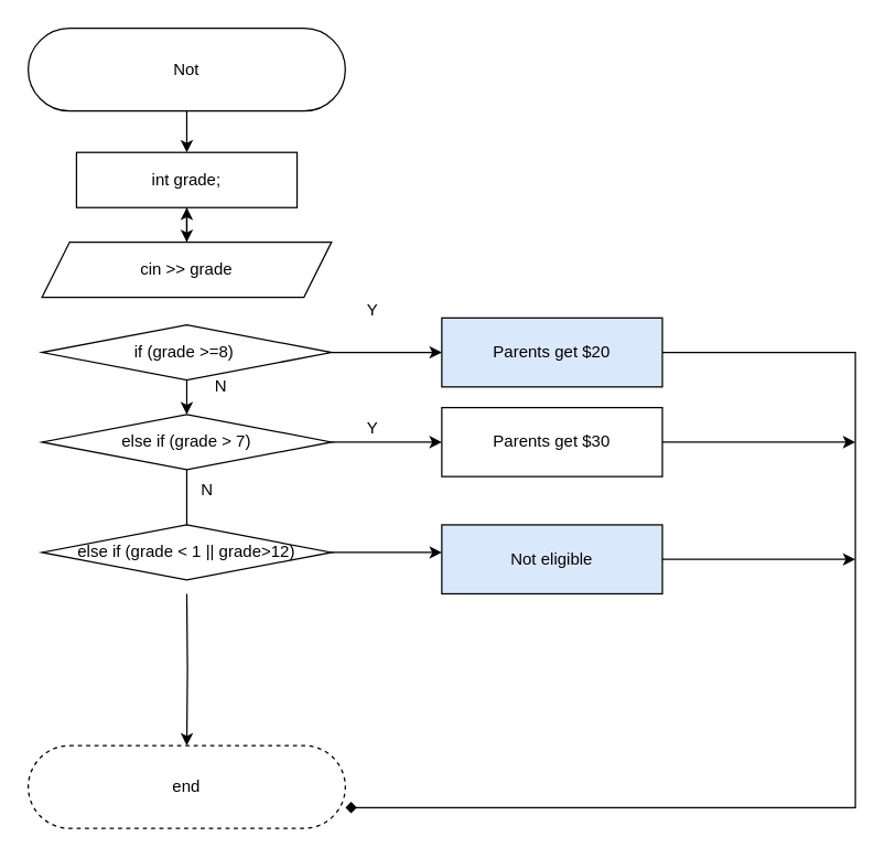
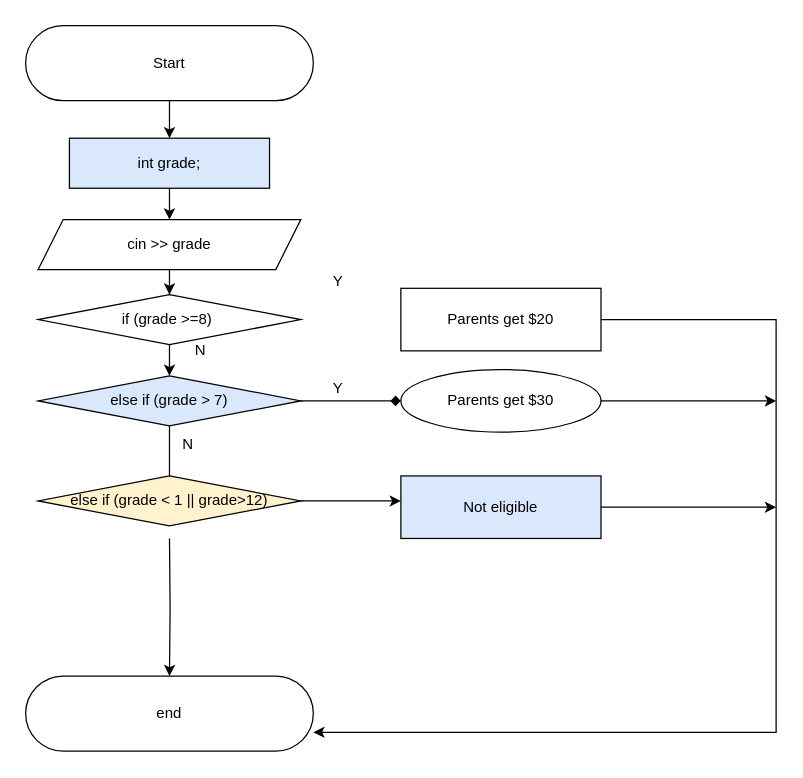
  <mxCell id="0" />
  <mxCell id="1" parent="0" />
- <mxCell id="2" value="end" style="rounded=1;whiteSpace=wrap;html=1;arcSize=50;dashed=1;" parent="1" vertex="1"><mxGeometry x="20" y="540" width="230" height="60" as="geometry" /></mxCell>
- <mxCell id="3" value="" style="edgeStyle=orthogonalEdgeStyle;rounded=0;orthogonalLoop=1;jettySize=auto;html=1;" parent="1" source="4" target="23" edge="1"><mxGeometry relative="1" as="geometry" /></mxCell>
+ <mxCell id="2" value="end" style="rounded=1;whiteSpace=wrap;html=1;arcSize=50;" parent="1" vertex="1"><mxGeometry x="20" y="540" width="230" height="60" as="geometry" /></mxCell>
+ <mxCell id="3" value="" style="edgeStyle=orthogonalEdgeStyle;rounded=0;orthogonalLoop=1;jettySize=auto;html=1;" parent="1" source="4" target="19" edge="1"><mxGeometry relative="1" as="geometry" /></mxCell>
  <mxCell id="4" value="cin &amp;gt;&amp;gt; grade" style="shape=parallelogram;perimeter=parallelogramPerimeter;whiteSpace=wrap;html=1;fixedSize=1;" parent="1" vertex="1"><mxGeometry x="30" y="175" width="210" height="40" as="geometry" /></mxCell>
- <mxCell id="5" value="" style="edgeStyle=orthogonalEdgeStyle;rounded=0;orthogonalLoop=1;jettySize=auto;html=1;" parent="1" source="7" target="10" edge="1"><mxGeometry relative="1" as="geometry" /></mxCell>
+ <mxCell id="5" value="" style="edgeStyle=orthogonalEdgeStyle;rounded=0;orthogonalLoop=1;jettySize=auto;html=1;endArrow=diamond;" parent="1" source="7" target="10" edge="1"><mxGeometry relative="1" as="geometry" /></mxCell>
  <mxCell id="6" style="edgeStyle=orthogonalEdgeStyle;rounded=0;orthogonalLoop=1;jettySize=auto;html=1;exitX=0.5;exitY=1;exitDx=0;exitDy=0;" parent="1" source="7" edge="1"><mxGeometry relative="1" as="geometry"><mxPoint x="135" y="390" as="targetPoint" /></mxGeometry></mxCell>
- <mxCell id="7" value="else if (grade &amp;gt; 7)" style="rhombus;whiteSpace=wrap;html=1;" parent="1" vertex="1"><mxGeometry x="30" y="300" width="210" height="40" as="geometry" /></mxCell>
+ <mxCell id="7" value="else if (grade &amp;gt; 7)" style="rhombus;whiteSpace=wrap;html=1;fillColor=#dae8fc;" parent="1" vertex="1"><mxGeometry x="30" y="300" width="210" height="40" as="geometry" /></mxCell>
  <mxCell id="8" value="" style="edgeStyle=orthogonalEdgeStyle;rounded=0;orthogonalLoop=1;jettySize=auto;html=1;" parent="1" edge="1"><mxGeometry relative="1" as="geometry"><mxPoint x="135" y="80" as="sourcePoint" /><mxPoint x="135" y="110" as="targetPoint" /></mxGeometry></mxCell>
  <mxCell id="9" style="edgeStyle=orthogonalEdgeStyle;rounded=0;orthogonalLoop=1;jettySize=auto;html=1;" parent="1" source="10" edge="1"><mxGeometry relative="1" as="geometry"><mxPoint x="620" y="320" as="targetPoint" /></mxGeometry></mxCell>
- <mxCell id="10" value="Parents get $30" style="rounded=0;whiteSpace=wrap;html=1;" parent="1" vertex="1"><mxGeometry x="320" y="295" width="160" height="50" as="geometry" /></mxCell>
+ <mxCell id="10" value="Parents get $30" style="ellipse;whiteSpace=wrap;html=1;" parent="1" vertex="1"><mxGeometry x="320" y="295" width="160" height="50" as="geometry" /></mxCell>
  <mxCell id="11" value="" style="edgeStyle=orthogonalEdgeStyle;rounded=0;orthogonalLoop=1;jettySize=auto;html=1;exitX=0.5;exitY=1;exitDx=0;exitDy=0;" parent="1" target="2" edge="1"><mxGeometry relative="1" as="geometry"><mxPoint x="135" y="430" as="sourcePoint" /></mxGeometry></mxCell>
  <mxCell id="12" value="Y" style="text;html=1;strokeColor=none;fillColor=none;align=center;verticalAlign=middle;whiteSpace=wrap;rounded=0;" parent="1" vertex="1"><mxGeometry x="250" y="215" width="40" height="20" as="geometry" /></mxCell>
  <mxCell id="13" value="N" style="text;html=1;strokeColor=none;fillColor=none;align=center;verticalAlign=middle;whiteSpace=wrap;rounded=0;" parent="1" vertex="1"><mxGeometry x="130" y="345" width="40" height="20" as="geometry" /></mxCell>
  <mxCell id="14" value="Y" style="text;html=1;strokeColor=none;fillColor=none;align=center;verticalAlign=middle;whiteSpace=wrap;rounded=0;" parent="1" vertex="1"><mxGeometry x="250" y="300" width="40" height="20" as="geometry" /></mxCell>
- <mxCell id="15" style="edgeStyle=orthogonalEdgeStyle;rounded=0;orthogonalLoop=1;jettySize=auto;html=1;entryX=1;entryY=0.75;entryDx=0;entryDy=0;endArrow=diamond;" parent="1" source="16" target="2" edge="1"><mxGeometry relative="1" as="geometry"><mxPoint x="582.5" y="590" as="targetPoint" /><Array as="points"><mxPoint x="620" y="255" /><mxPoint x="620" y="585" /></Array></mxGeometry></mxCell>
- <mxCell id="16" value="Parents get $20" style="rounded=0;whiteSpace=wrap;html=1;fillColor=#dae8fc;" parent="1" vertex="1"><mxGeometry x="320" y="230" width="160" height="50" as="geometry" /></mxCell>
+ <mxCell id="15" style="edgeStyle=orthogonalEdgeStyle;rounded=0;orthogonalLoop=1;jettySize=auto;html=1;entryX=1;entryY=0.75;entryDx=0;entryDy=0;" parent="1" source="16" target="2" edge="1"><mxGeometry relative="1" as="geometry"><mxPoint x="582.5" y="590" as="targetPoint" /><Array as="points"><mxPoint x="620" y="255" /><mxPoint x="620" y="585" /></Array></mxGeometry></mxCell>
+ <mxCell id="16" value="Parents get $20" style="rounded=0;whiteSpace=wrap;html=1;" parent="1" vertex="1"><mxGeometry x="320" y="230" width="160" height="50" as="geometry" /></mxCell>
  <mxCell id="17" value="" style="edgeStyle=orthogonalEdgeStyle;rounded=0;orthogonalLoop=1;jettySize=auto;html=1;" parent="1" source="19" edge="1"><mxGeometry relative="1" as="geometry"><mxPoint x="135" y="300" as="targetPoint" /></mxGeometry></mxCell>
- <mxCell id="18" value="" style="edgeStyle=orthogonalEdgeStyle;rounded=0;orthogonalLoop=1;jettySize=auto;html=1;" parent="1" source="19" target="16" edge="1"><mxGeometry relative="1" as="geometry" /></mxCell>
  <mxCell id="19" value="if (grade &amp;gt;=8)&amp;nbsp;" style="rhombus;whiteSpace=wrap;html=1;" parent="1" vertex="1"><mxGeometry x="30" y="235" width="210" height="40" as="geometry" /></mxCell>
  <mxCell id="20" style="edgeStyle=orthogonalEdgeStyle;rounded=0;orthogonalLoop=1;jettySize=auto;html=1;entryX=0.5;entryY=0;entryDx=0;entryDy=0;" parent="1" target="4" edge="1"><mxGeometry relative="1" as="geometry"><mxPoint x="135" y="150" as="sourcePoint" /></mxGeometry></mxCell>
  <mxCell id="21" value="N" style="text;html=1;strokeColor=none;fillColor=none;align=center;verticalAlign=middle;whiteSpace=wrap;rounded=0;" vertex="1" parent="1"><mxGeometry x="140" y="270" width="40" height="20" as="geometry" /></mxCell>
- <mxCell id="22" value="Not" style="rounded=1;whiteSpace=wrap;html=1;arcSize=50;" vertex="1" parent="1"><mxGeometry x="20" y="20" width="230" height="60" as="geometry" /></mxCell>
- <mxCell id="23" value="int grade;" style="rounded=0;whiteSpace=wrap;html=1;" vertex="1" parent="1"><mxGeometry x="55" y="110" width="160" height="40" as="geometry" /></mxCell>
+ <mxCell id="22" value="Start" style="rounded=1;whiteSpace=wrap;html=1;arcSize=50;" vertex="1" parent="1"><mxGeometry x="20" y="20" width="230" height="60" as="geometry" /></mxCell>
+ <mxCell id="23" value="int grade;" style="rounded=0;whiteSpace=wrap;html=1;fillColor=#dae8fc;" vertex="1" parent="1"><mxGeometry x="55" y="110" width="160" height="40" as="geometry" /></mxCell>
  <mxCell id="24" style="edgeStyle=orthogonalEdgeStyle;rounded=0;orthogonalLoop=1;jettySize=auto;html=1;entryX=0.143;entryY=0.25;entryDx=0;entryDy=0;entryPerimeter=0;" edge="1" parent="1" source="25"><mxGeometry relative="1" as="geometry"><mxPoint x="320.03" y="400" as="targetPoint" /></mxGeometry></mxCell>
- <mxCell id="25" value="else if (grade &amp;lt; 1 || grade&amp;gt;12)" style="rhombus;whiteSpace=wrap;html=1;" vertex="1" parent="1"><mxGeometry x="30" y="380" width="210" height="40" as="geometry" /></mxCell>
+ <mxCell id="25" value="else if (grade &amp;lt; 1 || grade&amp;gt;12)" style="rhombus;whiteSpace=wrap;html=1;fillColor=#fff2cc;" vertex="1" parent="1"><mxGeometry x="30" y="380" width="210" height="40" as="geometry" /></mxCell>
  <mxCell id="26" style="edgeStyle=orthogonalEdgeStyle;rounded=0;orthogonalLoop=1;jettySize=auto;html=1;" edge="1" parent="1" source="27"><mxGeometry relative="1" as="geometry"><mxPoint x="620" y="405" as="targetPoint" /></mxGeometry></mxCell>
  <mxCell id="27" value="Not eligible" style="rounded=0;whiteSpace=wrap;html=1;fillColor=#dae8fc;" vertex="1" parent="1"><mxGeometry x="320" y="380" width="160" height="50" as="geometry" /></mxCell>
